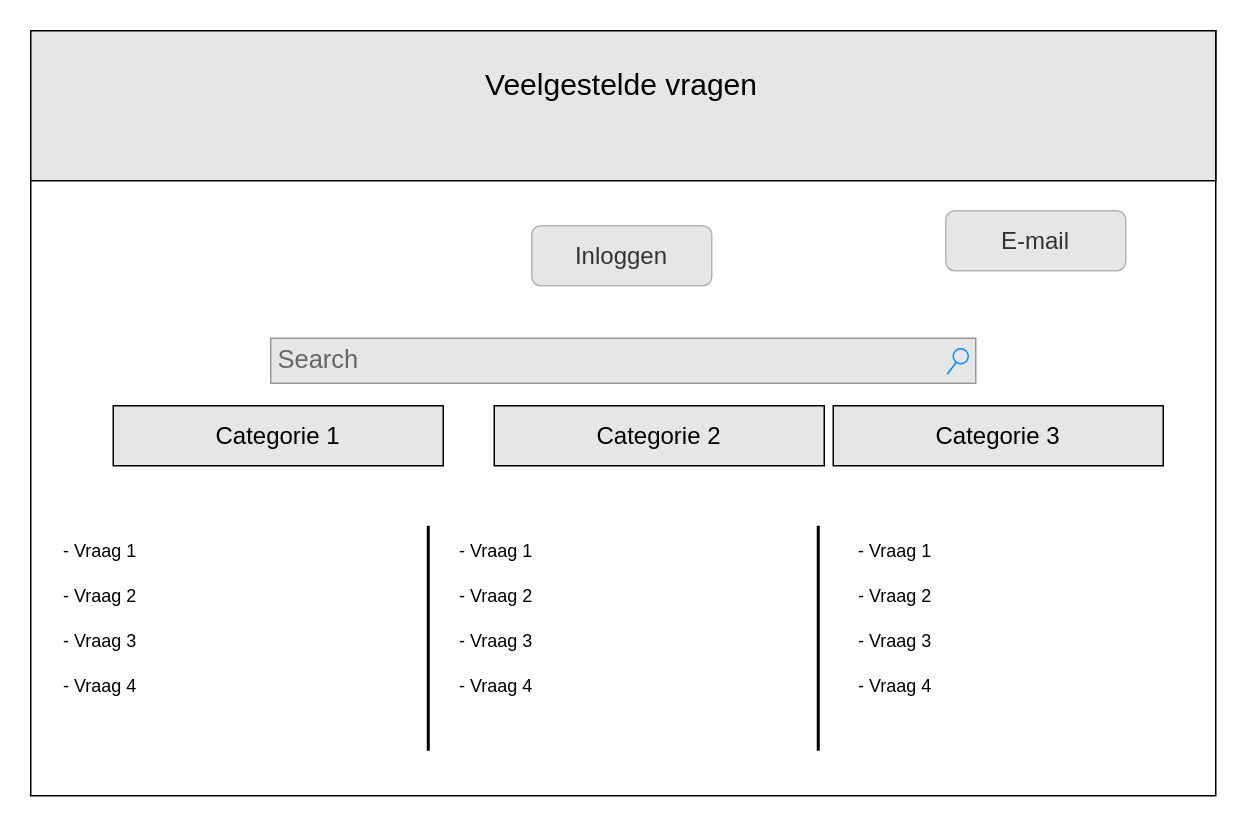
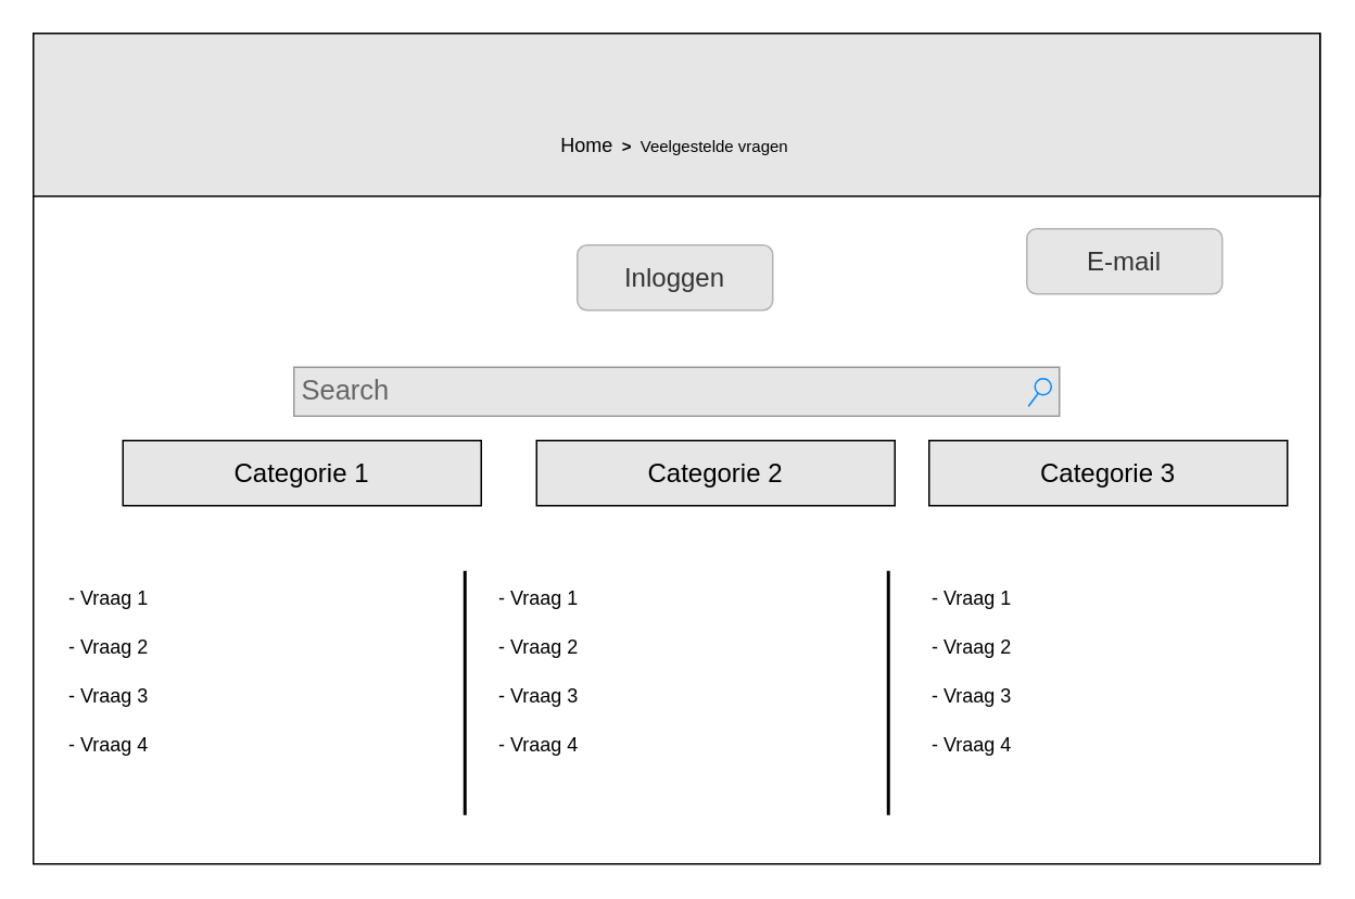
  <mxCell id="0" />
  <mxCell id="1" parent="0" />
  <mxCell id="2" value="" style="rounded=0;whiteSpace=wrap;html=1;" vertex="1" parent="1"><mxGeometry x="20" y="20" width="790" height="510" as="geometry" /></mxCell>
  <mxCell id="3" value="" style="rounded=0;whiteSpace=wrap;html=1;fontSize=20;fillColor=#E6E6E6;" vertex="1" parent="1"><mxGeometry x="20" y="20" width="790" height="100" as="geometry" /></mxCell>
- <mxCell id="4" value="&lt;span style=&quot;font-size: 20px;&quot;&gt;Veelgestelde vragen&lt;/span&gt;" style="text;html=1;strokeColor=none;fillColor=none;align=center;verticalAlign=middle;whiteSpace=wrap;rounded=0;fontSize=20;" vertex="1" parent="1"><mxGeometry x="311" y="40" width="206" height="30" as="geometry" /></mxCell>
+ <mxCell id="5" value="&lt;span style=&quot;font-size: 12px&quot;&gt;Home&lt;/span&gt;&lt;font size=&quot;1&quot;&gt;&amp;nbsp; &lt;b&gt;&amp;gt;&lt;/b&gt;&amp;nbsp; Veelgestelde vragen&lt;/font&gt;" style="text;html=1;strokeColor=none;fillColor=none;align=center;verticalAlign=middle;whiteSpace=wrap;rounded=0;fontSize=20;" vertex="1" parent="1"><mxGeometry x="311" y="70" width="206" height="30" as="geometry" /></mxCell>
  <mxCell id="6" value="&lt;font style=&quot;font-size: 16px&quot;&gt;Inloggen&lt;/font&gt;" style="rounded=1;html=1;shadow=0;dashed=0;whiteSpace=wrap;fontSize=10;fillColor=#E6E6E6;align=center;strokeColor=#B3B3B3;fontColor=#333333;" vertex="1" parent="1"><mxGeometry x="354" y="150" width="120" height="40" as="geometry" /></mxCell>
  <mxCell id="7" value="&lt;font style=&quot;font-size: 16px&quot;&gt;E-mail&lt;/font&gt;" style="rounded=1;html=1;shadow=0;dashed=0;whiteSpace=wrap;fontSize=10;fillColor=#E6E6E6;align=center;strokeColor=#B3B3B3;fontColor=#333333;" vertex="1" parent="1"><mxGeometry x="630" y="140" width="120" height="40" as="geometry" /></mxCell>
  <mxCell id="8" value="Search" style="strokeWidth=1;shadow=0;dashed=0;align=center;html=1;shape=mxgraph.mockup.forms.searchBox;strokeColor=#999999;mainText=;strokeColor2=#008cff;fontColor=#666666;fontSize=17;align=left;spacingLeft=3;fillColor=#E6E6E6;" vertex="1" parent="1"><mxGeometry x="180" y="225" width="470" height="30" as="geometry" /></mxCell>
  <mxCell id="9" value="&lt;font style=&quot;font-size: 16px&quot;&gt;Categorie 1&lt;/font&gt;" style="rounded=0;whiteSpace=wrap;html=1;fontSize=12;fillColor=#E6E6E6;" vertex="1" parent="1"><mxGeometry x="75" y="270" width="220" height="40" as="geometry" /></mxCell>
  <mxCell id="10" value="&lt;span style=&quot;font-size: 16px&quot;&gt;Categorie 2&lt;/span&gt;" style="rounded=0;whiteSpace=wrap;html=1;fontSize=12;fillColor=#E6E6E6;" vertex="1" parent="1"><mxGeometry x="329" y="270" width="220" height="40" as="geometry" /></mxCell>
- <mxCell id="11" value="&lt;span style=&quot;font-size: 16px&quot;&gt;Categorie 3&lt;/span&gt;" style="rounded=0;whiteSpace=wrap;html=1;fontSize=12;fillColor=#E6E6E6;" vertex="1" parent="1"><mxGeometry x="555" y="270" width="220" height="40" as="geometry" /></mxCell>
+ <mxCell id="11" value="&lt;span style=&quot;font-size: 16px&quot;&gt;Categorie 3&lt;/span&gt;" style="rounded=0;whiteSpace=wrap;html=1;fontSize=12;fillColor=#E6E6E6;" vertex="1" parent="1"><mxGeometry x="570" y="270" width="220" height="40" as="geometry" /></mxCell>
  <mxCell id="12" value="" style="line;strokeWidth=2;direction=south;html=1;fontSize=16;fillColor=#E6E6E6;" vertex="1" parent="1"><mxGeometry x="280" y="350" width="10" height="150" as="geometry" /></mxCell>
  <mxCell id="13" value="" style="line;strokeWidth=2;direction=south;html=1;fontSize=16;fillColor=#E6E6E6;" vertex="1" parent="1"><mxGeometry x="540" y="350" width="10" height="150" as="geometry" /></mxCell>
  <mxCell id="14" value="&lt;div&gt;&lt;span style=&quot;font-size: 12px&quot;&gt;- Vraag 1&lt;/span&gt;&lt;/div&gt;" style="text;html=1;strokeColor=none;fillColor=none;align=left;verticalAlign=middle;whiteSpace=wrap;rounded=0;fontSize=16;" vertex="1" parent="1"><mxGeometry x="40" y="350" width="210" height="30" as="geometry" /></mxCell>
  <mxCell id="15" value="&lt;div&gt;&lt;span style=&quot;font-size: 12px&quot;&gt;- Vraag 2&lt;/span&gt;&lt;/div&gt;" style="text;html=1;strokeColor=none;fillColor=none;align=left;verticalAlign=middle;whiteSpace=wrap;rounded=0;fontSize=16;" vertex="1" parent="1"><mxGeometry x="40" y="380" width="210" height="30" as="geometry" /></mxCell>
  <mxCell id="16" value="&lt;div&gt;&lt;span style=&quot;font-size: 12px&quot;&gt;- Vraag 3&lt;/span&gt;&lt;/div&gt;" style="text;html=1;strokeColor=none;fillColor=none;align=left;verticalAlign=middle;whiteSpace=wrap;rounded=0;fontSize=16;" vertex="1" parent="1"><mxGeometry x="40" y="410" width="210" height="30" as="geometry" /></mxCell>
  <mxCell id="17" value="&lt;div&gt;&lt;span style=&quot;font-size: 12px&quot;&gt;- Vraag 4&lt;/span&gt;&lt;/div&gt;" style="text;html=1;strokeColor=none;fillColor=none;align=left;verticalAlign=middle;whiteSpace=wrap;rounded=0;fontSize=16;" vertex="1" parent="1"><mxGeometry x="40" y="440" width="210" height="30" as="geometry" /></mxCell>
  <mxCell id="18" value="&lt;div&gt;&lt;span style=&quot;font-size: 12px&quot;&gt;- Vraag 1&lt;/span&gt;&lt;/div&gt;" style="text;html=1;strokeColor=none;fillColor=none;align=left;verticalAlign=middle;whiteSpace=wrap;rounded=0;fontSize=16;" vertex="1" parent="1"><mxGeometry x="304" y="350" width="210" height="30" as="geometry" /></mxCell>
  <mxCell id="19" value="&lt;div&gt;&lt;span style=&quot;font-size: 12px&quot;&gt;- Vraag 2&lt;/span&gt;&lt;/div&gt;" style="text;html=1;strokeColor=none;fillColor=none;align=left;verticalAlign=middle;whiteSpace=wrap;rounded=0;fontSize=16;" vertex="1" parent="1"><mxGeometry x="304" y="380" width="210" height="30" as="geometry" /></mxCell>
  <mxCell id="20" value="&lt;div&gt;&lt;span style=&quot;font-size: 12px&quot;&gt;- Vraag 3&lt;/span&gt;&lt;/div&gt;" style="text;html=1;strokeColor=none;fillColor=none;align=left;verticalAlign=middle;whiteSpace=wrap;rounded=0;fontSize=16;" vertex="1" parent="1"><mxGeometry x="304" y="410" width="210" height="30" as="geometry" /></mxCell>
  <mxCell id="21" value="&lt;div&gt;&lt;span style=&quot;font-size: 12px&quot;&gt;- Vraag 4&lt;/span&gt;&lt;/div&gt;" style="text;html=1;strokeColor=none;fillColor=none;align=left;verticalAlign=middle;whiteSpace=wrap;rounded=0;fontSize=16;" vertex="1" parent="1"><mxGeometry x="304" y="440" width="210" height="30" as="geometry" /></mxCell>
  <mxCell id="22" value="&lt;div&gt;&lt;span style=&quot;font-size: 12px&quot;&gt;- Vraag 1&lt;/span&gt;&lt;/div&gt;" style="text;html=1;strokeColor=none;fillColor=none;align=left;verticalAlign=middle;whiteSpace=wrap;rounded=0;fontSize=16;" vertex="1" parent="1"><mxGeometry x="570" y="350" width="210" height="30" as="geometry" /></mxCell>
  <mxCell id="23" value="&lt;div&gt;&lt;span style=&quot;font-size: 12px&quot;&gt;- Vraag 2&lt;/span&gt;&lt;/div&gt;" style="text;html=1;strokeColor=none;fillColor=none;align=left;verticalAlign=middle;whiteSpace=wrap;rounded=0;fontSize=16;" vertex="1" parent="1"><mxGeometry x="570" y="380" width="210" height="30" as="geometry" /></mxCell>
  <mxCell id="24" value="&lt;div&gt;&lt;span style=&quot;font-size: 12px&quot;&gt;- Vraag 3&lt;/span&gt;&lt;/div&gt;" style="text;html=1;strokeColor=none;fillColor=none;align=left;verticalAlign=middle;whiteSpace=wrap;rounded=0;fontSize=16;" vertex="1" parent="1"><mxGeometry x="570" y="410" width="210" height="30" as="geometry" /></mxCell>
  <mxCell id="25" value="&lt;div&gt;&lt;span style=&quot;font-size: 12px&quot;&gt;- Vraag 4&lt;/span&gt;&lt;/div&gt;" style="text;html=1;strokeColor=none;fillColor=none;align=left;verticalAlign=middle;whiteSpace=wrap;rounded=0;fontSize=16;" vertex="1" parent="1"><mxGeometry x="570" y="440" width="210" height="30" as="geometry" /></mxCell>
